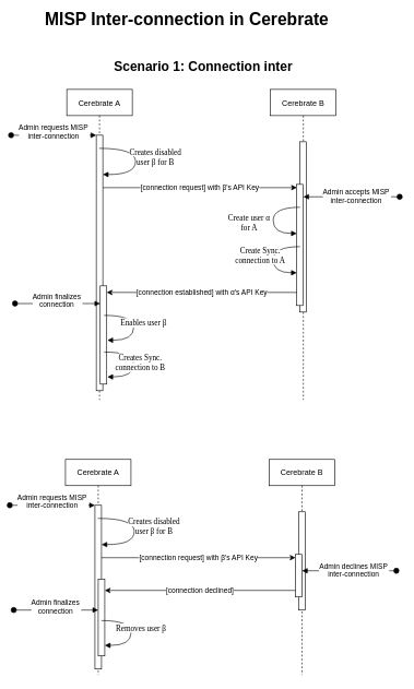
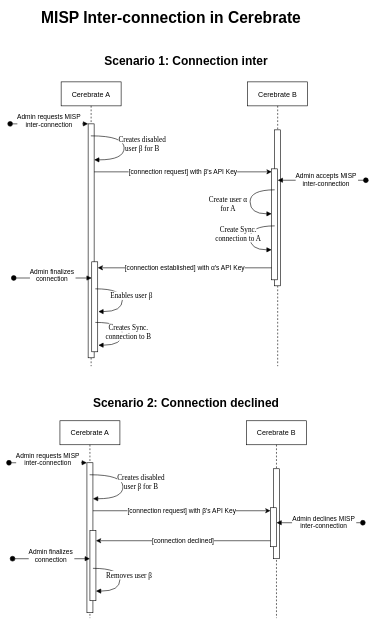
  <mxCell id="0" />
  <mxCell id="1" parent="0" />
  <mxCell id="2" value="Cerebrate A" style="shape=umlLifeline;perimeter=lifelinePerimeter;container=1;collapsible=0;recursiveResize=0;rounded=0;shadow=0;strokeWidth=1;" parent="1" vertex="1"><mxGeometry x="101" y="136" width="100" height="474" as="geometry" /></mxCell>
  <mxCell id="3" value="" style="points=[];perimeter=orthogonalPerimeter;rounded=0;shadow=0;strokeWidth=1;" parent="2" vertex="1"><mxGeometry x="45" y="70" width="10" height="390" as="geometry" /></mxCell>
  <mxCell id="4" value="Admin requests MISP&#10;inter-connection" style="verticalAlign=bottom;startArrow=oval;endArrow=block;startSize=8;shadow=0;strokeWidth=1;" parent="2" target="3" edge="1"><mxGeometry y="-10" relative="1" as="geometry"><mxPoint x="-85" y="70" as="sourcePoint" /><mxPoint as="offset" /></mxGeometry></mxCell>
  <mxCell id="5" value="&lt;div&gt;&lt;span style=&quot;background-color: rgb(255 , 255 , 255)&quot;&gt;Creates disabled&lt;/span&gt;&lt;/div&gt;&lt;div&gt;&lt;span style=&quot;background-color: rgb(255 , 255 , 255)&quot;&gt;user β for B&lt;/span&gt;&lt;/div&gt;" style="html=1;verticalAlign=bottom;endArrow=block;labelBackgroundColor=none;fontFamily=Verdana;fontSize=12;elbow=vertical;edgeStyle=orthogonalEdgeStyle;curved=1;" edge="1" parent="2" source="2" target="3"><mxGeometry x="0.172" y="30" relative="1" as="geometry"><mxPoint x="55" y="90" as="sourcePoint" /><mxPoint x="105" y="140" as="targetPoint" /><Array as="points"><mxPoint x="105" y="90" /><mxPoint x="105" y="130" /></Array><mxPoint as="offset" /></mxGeometry></mxCell>
  <mxCell id="6" value="" style="points=[];perimeter=orthogonalPerimeter;rounded=0;shadow=0;strokeWidth=1;" vertex="1" parent="2"><mxGeometry x="51" y="300" width="10" height="150" as="geometry" /></mxCell>
  <mxCell id="7" value="&lt;span style=&quot;background-color: rgb(255 , 255 , 255)&quot;&gt;Enables user β&lt;/span&gt;" style="html=1;verticalAlign=bottom;endArrow=block;labelBackgroundColor=none;fontFamily=Verdana;fontSize=12;elbow=vertical;edgeStyle=orthogonalEdgeStyle;curved=1;exitX=0.5;exitY=0.231;exitDx=0;exitDy=0;exitPerimeter=0;" edge="1" parent="2"><mxGeometry x="0.077" y="15" relative="1" as="geometry"><mxPoint x="57" y="345.03" as="sourcePoint" /><mxPoint x="62" y="383" as="targetPoint" /><Array as="points"><mxPoint x="102" y="345" /><mxPoint x="102" y="383" /></Array><mxPoint as="offset" /></mxGeometry></mxCell>
  <mxCell id="8" value="Cerebrate B" style="shape=umlLifeline;perimeter=lifelinePerimeter;container=1;collapsible=0;recursiveResize=0;rounded=0;shadow=0;strokeWidth=1;" parent="1" vertex="1"><mxGeometry x="412" y="136" width="100" height="474" as="geometry" /></mxCell>
  <mxCell id="9" value="" style="points=[];perimeter=orthogonalPerimeter;rounded=0;shadow=0;strokeWidth=1;" parent="8" vertex="1"><mxGeometry x="45" y="80" width="10" height="260" as="geometry" /></mxCell>
  <mxCell id="10" value="" style="points=[];perimeter=orthogonalPerimeter;rounded=0;shadow=0;strokeWidth=1;" vertex="1" parent="8"><mxGeometry x="40" y="145" width="10" height="185" as="geometry" /></mxCell>
  <mxCell id="11" value="&lt;div&gt;&lt;span style=&quot;background-color: rgb(255 , 255 , 255)&quot;&gt;Create user α&lt;/span&gt;&lt;/div&gt;&lt;div&gt;&lt;span style=&quot;background-color: rgb(255 , 255 , 255)&quot;&gt;for A&lt;/span&gt;&lt;/div&gt;" style="html=1;verticalAlign=bottom;endArrow=block;labelBackgroundColor=none;fontFamily=Verdana;fontSize=12;elbow=vertical;edgeStyle=orthogonalEdgeStyle;curved=1;exitX=0.5;exitY=0.189;exitDx=0;exitDy=0;exitPerimeter=0;" edge="1" parent="8" source="10" target="10"><mxGeometry x="0.384" y="-37" relative="1" as="geometry"><mxPoint x="-36.001" y="179.999" as="sourcePoint" /><mxPoint x="-30.93" y="217.999" as="targetPoint" /><Array as="points"><mxPoint x="4" y="180" /><mxPoint x="4" y="220" /></Array><mxPoint x="-37" y="-37" as="offset" /></mxGeometry></mxCell>
  <mxCell id="12" value="[connection request] with β's API Key" style="endArrow=classic;html=1;" edge="1" parent="1" source="3" target="10"><mxGeometry width="50" height="50" relative="1" as="geometry"><mxPoint x="241" y="346" as="sourcePoint" /><mxPoint x="446" y="286" as="targetPoint" /><Array as="points"><mxPoint x="241" y="286" /></Array></mxGeometry></mxCell>
  <mxCell id="13" value="&lt;div&gt;&lt;span style=&quot;background-color: rgb(255 , 255 , 255)&quot;&gt;Create Sync.&lt;/span&gt;&lt;/div&gt;&lt;div&gt;&lt;span style=&quot;background-color: rgb(255 , 255 , 255)&quot;&gt;connection to A&lt;br&gt;&lt;/span&gt;&lt;/div&gt;" style="html=1;verticalAlign=bottom;endArrow=block;labelBackgroundColor=none;fontFamily=Verdana;fontSize=12;elbow=vertical;edgeStyle=orthogonalEdgeStyle;curved=1;exitX=0.5;exitY=0.514;exitDx=0;exitDy=0;exitPerimeter=0;" edge="1" parent="1" source="10"><mxGeometry x="0.213" y="-20" relative="1" as="geometry"><mxPoint x="452" y="376" as="sourcePoint" /><mxPoint x="452" y="416" as="targetPoint" /><Array as="points"><mxPoint x="416" y="376" /><mxPoint x="416" y="416" /></Array><mxPoint as="offset" /></mxGeometry></mxCell>
  <mxCell id="14" value="[connection established] with &lt;span style=&quot;background-color: rgb(255 , 255 , 255)&quot;&gt;α's API Key&lt;br&gt;&lt;/span&gt;" style="endArrow=classic;html=1;" edge="1" parent="1" source="10" target="6"><mxGeometry width="50" height="50" relative="1" as="geometry"><mxPoint x="386" y="416" as="sourcePoint" /><mxPoint x="176" y="406" as="targetPoint" /><Array as="points"><mxPoint x="316" y="446" /></Array></mxGeometry></mxCell>
  <mxCell id="15" value="&lt;div&gt;&lt;span style=&quot;background-color: rgb(255 , 255 , 255)&quot;&gt;Creates Sync.&lt;/span&gt;&lt;/div&gt;&lt;div&gt;&lt;span style=&quot;background-color: rgb(255 , 255 , 255)&quot;&gt;connection to B&lt;br&gt;&lt;/span&gt;&lt;/div&gt;" style="html=1;verticalAlign=bottom;endArrow=block;labelBackgroundColor=none;fontFamily=Verdana;fontSize=12;elbow=vertical;edgeStyle=orthogonalEdgeStyle;curved=1;exitX=0.5;exitY=0.231;exitDx=0;exitDy=0;exitPerimeter=0;" edge="1" parent="1"><mxGeometry x="0.268" y="10" relative="1" as="geometry"><mxPoint x="158" y="537.03" as="sourcePoint" /><mxPoint x="163" y="575" as="targetPoint" /><Array as="points"><mxPoint x="203" y="537" /><mxPoint x="203" y="575" /></Array><mxPoint as="offset" /></mxGeometry></mxCell>
  <mxCell id="16" value="Admin accepts MISP&#10;inter-connection" style="verticalAlign=bottom;startArrow=oval;endArrow=block;startSize=8;shadow=0;strokeWidth=1;" edge="1" parent="1" target="10"><mxGeometry x="-0.104" y="15" relative="1" as="geometry"><mxPoint x="609" y="300" as="sourcePoint" /><mxPoint x="499" y="272" as="targetPoint" /><mxPoint as="offset" /></mxGeometry></mxCell>
  <mxCell id="17" value="Admin finalizes&#10;connection&#10;" style="verticalAlign=bottom;startArrow=oval;endArrow=block;startSize=8;shadow=0;strokeWidth=1;" edge="1" parent="1"><mxGeometry x="-0.015" y="-24" relative="1" as="geometry"><mxPoint x="22" y="463" as="sourcePoint" /><mxPoint x="152" y="463" as="targetPoint" /><mxPoint as="offset" /></mxGeometry></mxCell>
  <mxCell id="18" value="Cerebrate A" style="shape=umlLifeline;perimeter=lifelinePerimeter;container=1;collapsible=0;recursiveResize=0;rounded=0;shadow=0;strokeWidth=1;" vertex="1" parent="1"><mxGeometry x="99" y="701" width="100" height="329" as="geometry" /></mxCell>
  <mxCell id="19" value="" style="points=[];perimeter=orthogonalPerimeter;rounded=0;shadow=0;strokeWidth=1;" vertex="1" parent="18"><mxGeometry x="45" y="70" width="10" height="250" as="geometry" /></mxCell>
  <mxCell id="20" value="Admin requests MISP&#10;inter-connection" style="verticalAlign=bottom;startArrow=oval;endArrow=block;startSize=8;shadow=0;strokeWidth=1;" edge="1" parent="18" target="19"><mxGeometry y="-10" relative="1" as="geometry"><mxPoint x="-85" y="70" as="sourcePoint" /><mxPoint as="offset" /></mxGeometry></mxCell>
  <mxCell id="21" value="&lt;div&gt;&lt;span style=&quot;background-color: rgb(255 , 255 , 255)&quot;&gt;Creates disabled&lt;/span&gt;&lt;/div&gt;&lt;div&gt;&lt;span style=&quot;background-color: rgb(255 , 255 , 255)&quot;&gt;user β for B&lt;/span&gt;&lt;/div&gt;" style="html=1;verticalAlign=bottom;endArrow=block;labelBackgroundColor=none;fontFamily=Verdana;fontSize=12;elbow=vertical;edgeStyle=orthogonalEdgeStyle;curved=1;" edge="1" parent="18" source="18" target="19"><mxGeometry x="0.172" y="30" relative="1" as="geometry"><mxPoint x="55" y="90" as="sourcePoint" /><mxPoint x="105" y="140" as="targetPoint" /><Array as="points"><mxPoint x="105" y="90" /><mxPoint x="105" y="130" /></Array><mxPoint as="offset" /></mxGeometry></mxCell>
  <mxCell id="22" value="" style="points=[];perimeter=orthogonalPerimeter;rounded=0;shadow=0;strokeWidth=1;" vertex="1" parent="18"><mxGeometry x="50" y="183" width="10" height="117" as="geometry" /></mxCell>
  <mxCell id="23" value="&lt;span style=&quot;background-color: rgb(255 , 255 , 255)&quot;&gt;Removes user β&lt;/span&gt;" style="html=1;verticalAlign=bottom;endArrow=block;labelBackgroundColor=none;fontFamily=Verdana;fontSize=12;elbow=vertical;edgeStyle=orthogonalEdgeStyle;curved=1;exitX=0.5;exitY=0.231;exitDx=0;exitDy=0;exitPerimeter=0;" edge="1" parent="18"><mxGeometry x="0.077" y="15" relative="1" as="geometry"><mxPoint x="55" y="246.03" as="sourcePoint" /><mxPoint x="60" y="284" as="targetPoint" /><Array as="points"><mxPoint x="100" y="246" /><mxPoint x="100" y="284" /></Array><mxPoint as="offset" /></mxGeometry></mxCell>
  <mxCell id="24" value="Cerebrate B" style="shape=umlLifeline;perimeter=lifelinePerimeter;container=1;collapsible=0;recursiveResize=0;rounded=0;shadow=0;strokeWidth=1;" vertex="1" parent="1"><mxGeometry x="410" y="701" width="100" height="329" as="geometry" /></mxCell>
  <mxCell id="25" value="" style="points=[];perimeter=orthogonalPerimeter;rounded=0;shadow=0;strokeWidth=1;" vertex="1" parent="24"><mxGeometry x="45" y="80" width="10" height="150" as="geometry" /></mxCell>
  <mxCell id="26" value="" style="points=[];perimeter=orthogonalPerimeter;rounded=0;shadow=0;strokeWidth=1;" vertex="1" parent="24"><mxGeometry x="40" y="145" width="10" height="65" as="geometry" /></mxCell>
  <mxCell id="27" value="[connection request] with β's API Key" style="endArrow=classic;html=1;" edge="1" parent="1" source="19" target="26"><mxGeometry width="50" height="50" relative="1" as="geometry"><mxPoint x="239" y="911" as="sourcePoint" /><mxPoint x="444" y="851" as="targetPoint" /><Array as="points"><mxPoint x="239" y="851" /></Array></mxGeometry></mxCell>
  <mxCell id="28" value="[connection decline&lt;span style=&quot;background-color: rgb(255 , 255 , 255)&quot;&gt;d]&lt;br&gt;&lt;/span&gt;" style="endArrow=classic;html=1;" edge="1" parent="1" source="26" target="22"><mxGeometry width="50" height="50" relative="1" as="geometry"><mxPoint x="384" y="981" as="sourcePoint" /><mxPoint x="174" y="971" as="targetPoint" /><Array as="points"><mxPoint x="307" y="901" /></Array></mxGeometry></mxCell>
  <mxCell id="29" value="Admin declines MISP&#10;inter-connection" style="verticalAlign=bottom;startArrow=oval;endArrow=block;startSize=8;shadow=0;strokeWidth=1;" edge="1" parent="1" target="26"><mxGeometry x="-0.104" y="15" relative="1" as="geometry"><mxPoint x="604" y="871" as="sourcePoint" /><mxPoint x="494" y="867" as="targetPoint" /><mxPoint as="offset" /></mxGeometry></mxCell>
  <mxCell id="30" value="Admin finalizes&#10;connection&#10;" style="verticalAlign=bottom;startArrow=oval;endArrow=block;startSize=8;shadow=0;strokeWidth=1;" edge="1" parent="1" target="22"><mxGeometry x="-0.015" y="-24" relative="1" as="geometry"><mxPoint x="20" y="931" as="sourcePoint" /><mxPoint x="150" y="1028" as="targetPoint" /><mxPoint as="offset" /></mxGeometry></mxCell>
  <mxCell id="31" value="&lt;b&gt;&lt;font style=&quot;font-size: 20px&quot;&gt;Scenario 1: Connection inter&lt;br&gt;&lt;/font&gt;&lt;/b&gt;" style="text;html=1;align=center;verticalAlign=middle;resizable=0;points=[];autosize=1;strokeColor=none;" vertex="1" parent="1"><mxGeometry x="144" y="91" width="330" height="20" as="geometry" /></mxCell>
+ <mxCell id="32" value="&lt;b&gt;&lt;font style=&quot;font-size: 20px&quot;&gt;Scenario 2: Connection declined&lt;br&gt;&lt;/font&gt;&lt;/b&gt;" style="text;html=1;align=center;verticalAlign=middle;resizable=0;points=[];autosize=1;strokeColor=none;" vertex="1" parent="1"><mxGeometry x="144" y="661" width="330" height="20" as="geometry" /></mxCell>
  <mxCell id="33" value="&lt;font style=&quot;font-size: 26px&quot;&gt;&lt;b&gt;&lt;font style=&quot;font-size: 26px&quot;&gt;MISP Inter-connection in Cerebrate&lt;/font&gt;&lt;/b&gt;&lt;/font&gt;" style="text;html=1;align=center;verticalAlign=middle;resizable=0;points=[];autosize=1;strokeColor=none;" vertex="1" parent="1"><mxGeometry x="59" y="20" width="450" height="20" as="geometry" /></mxCell>
